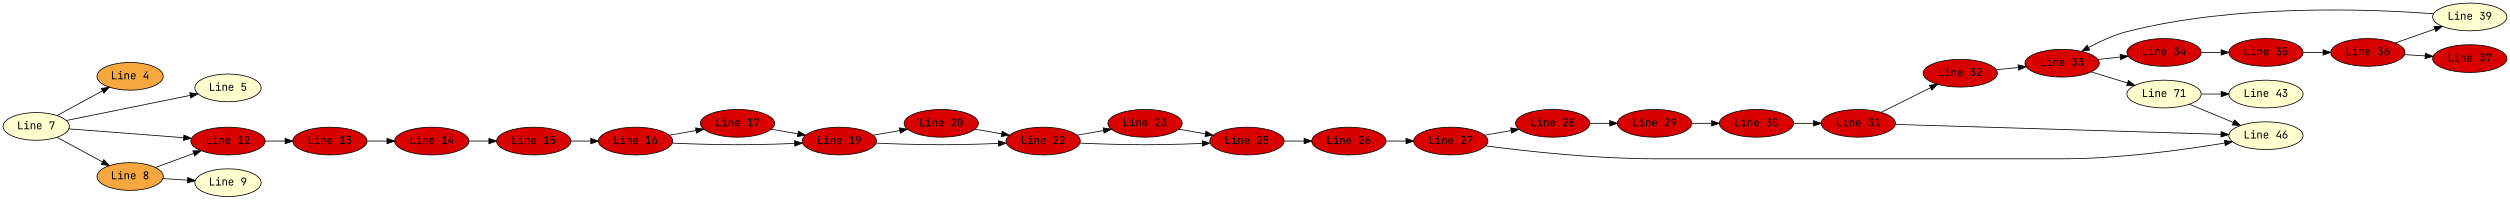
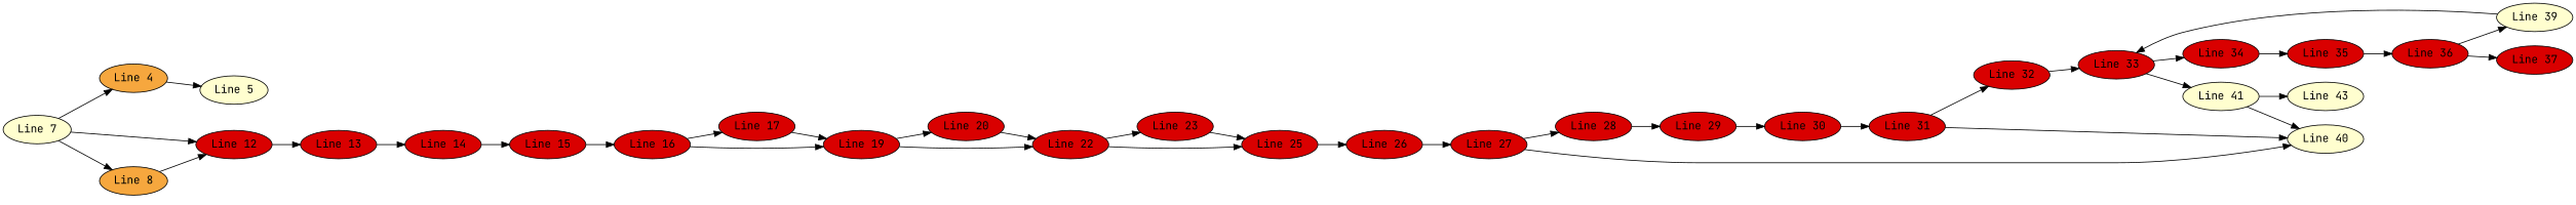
  strict digraph {
    fontname="JetBrains Mono"
    rankdir=LR
    node [fillcolor="#d90000" fontname="JetBrains Mono" shape=ellipse style=filled]
    edge [fontname="JetBrains Mono"]
    n1 [label="Line 12"]
    n2 [label="Line 13"]
    n3 [label="Line 14"]
    n4 [label="Line 15"]
    n5 [label="Line 16"]
    n6 [label="Line 17"]
    n7 [label="Line 19"]
    n8 [label="Line 20"]
    n9 [label="Line 22"]
    n10 [label="Line 23"]
    n11 [label="Line 25"]
    n12 [label="Line 26"]
    n13 [label="Line 27"]
    n14 [label="Line 28"]
-   n15 [fillcolor="#fffecf" label="Line 46"]
+   n15 [fillcolor="#fffecf" label="Line 40"]
    n16 [label="Line 29"]
    n17 [label="Line 30"]
    n18 [label="Line 31"]
    n19 [label="Line 32"]
    n20 [label="Line 33"]
    n21 [label="Line 34"]
-   n22 [fillcolor="#fffecf" label="Line 71"]
+   n22 [fillcolor="#fffecf" label="Line 41"]
    n23 [label="Line 35"]
    n24 [fillcolor="#fffecf" label="Line 43"]
    n25 [label="Line 36"]
    n26 [label="Line 37"]
    n27 [fillcolor="#fffecf" label="Line 39"]
    n28 [fillcolor="#f6a73e" label="Line 4"]
    n29 [fillcolor="#fffecf" label="Line 5"]
    n30 [fillcolor="#fffecf" label="Line 7"]
    n31 [fillcolor="#f6a73e" label="Line 8"]
-   n32 [fillcolor="#fffecf" label="Line 9"]
    n1 -> n2
    n2 -> n3
    n3 -> n4
    n4 -> n5
    n5 -> n6
    n5 -> n7
    n6 -> n7
    n7 -> n8
    n7 -> n9
    n8 -> n9
    n9 -> n10
    n9 -> n11
    n10 -> n11
    n11 -> n12
    n12 -> n13
    n13 -> n14
    n13 -> n15
    n14 -> n16
    n16 -> n17
    n17 -> n18
    n18 -> n15
    n18 -> n19
    n19 -> n20
    n20 -> n21
    n20 -> n22
    n21 -> n23
    n22 -> n15
    n22 -> n24
    n23 -> n25
    n25 -> n26
    n25 -> n27
    n27 -> n20
-   n30 -> n29
+   n28 -> n29
    n30 -> n1
    n30 -> n28
    n30 -> n31
    n31 -> n1
-   n31 -> n32
  }
